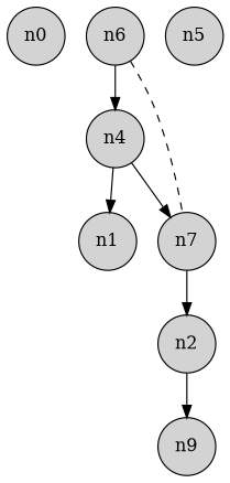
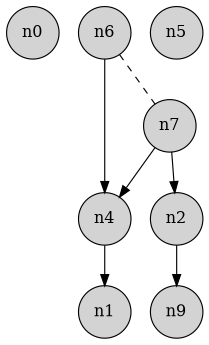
  digraph {
    node [shape=circle style=filled]
    n0
    n4
    n1
    n7
    n2
    n6
    n9
    n5
    n4 -> n1
-   n4 -> n7
+   n7 -> n4
    n7 -> n2
    n2 -> n9
    n6 -> n4
    n6 -> n7 [arrowhead=none style=dashed weight=0.5]
  }
